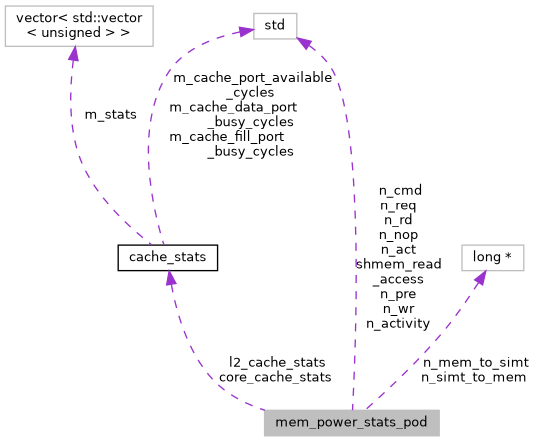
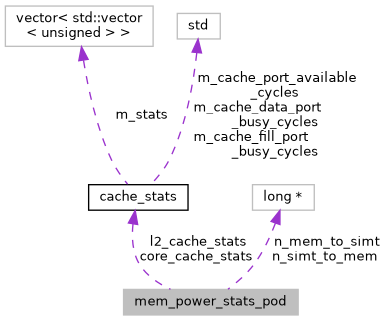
  digraph {
    fontname="DejaVu Sans"
    node [color=grey75 fontname="DejaVu Sans" fontsize=10 shape=record]
    edge [color=darkorchid3 dir=back fontname="DejaVu Sans" fontsize=10 labelfontname=FreeSans labelfontsize=10 style=dashed]
    n1 [fillcolor=grey75 fontcolor=black height=0.2 label=mem_power_stats_pod style=filled width=0.4]
    n2 [color=black height=0.2 label=cache_stats width=0.4]
    n3 [height=0.2 label="vector\< std::vector\l\< unsigned \> \>" width=0.4]
    n4 [height=0.2 label=std width=0.4]
    n5 [height=0.2 label="long *" width=0.4]
    n2 -> n1 [label=" l2_cache_stats\ncore_cache_stats"]
    n3 -> n2 [label=" m_stats"]
-   n4 -> n1 [label=" n_cmd\nn_req\nn_rd\nn_nop\nn_act\nshmem_read\l_access\nn_pre\nn_wr\nn_activity"]
    n4 -> n2 [label=" m_cache_port_available\l_cycles\nm_cache_data_port\l_busy_cycles\nm_cache_fill_port\l_busy_cycles"]
    n5 -> n1 [label=" n_mem_to_simt\nn_simt_to_mem"]
  }
